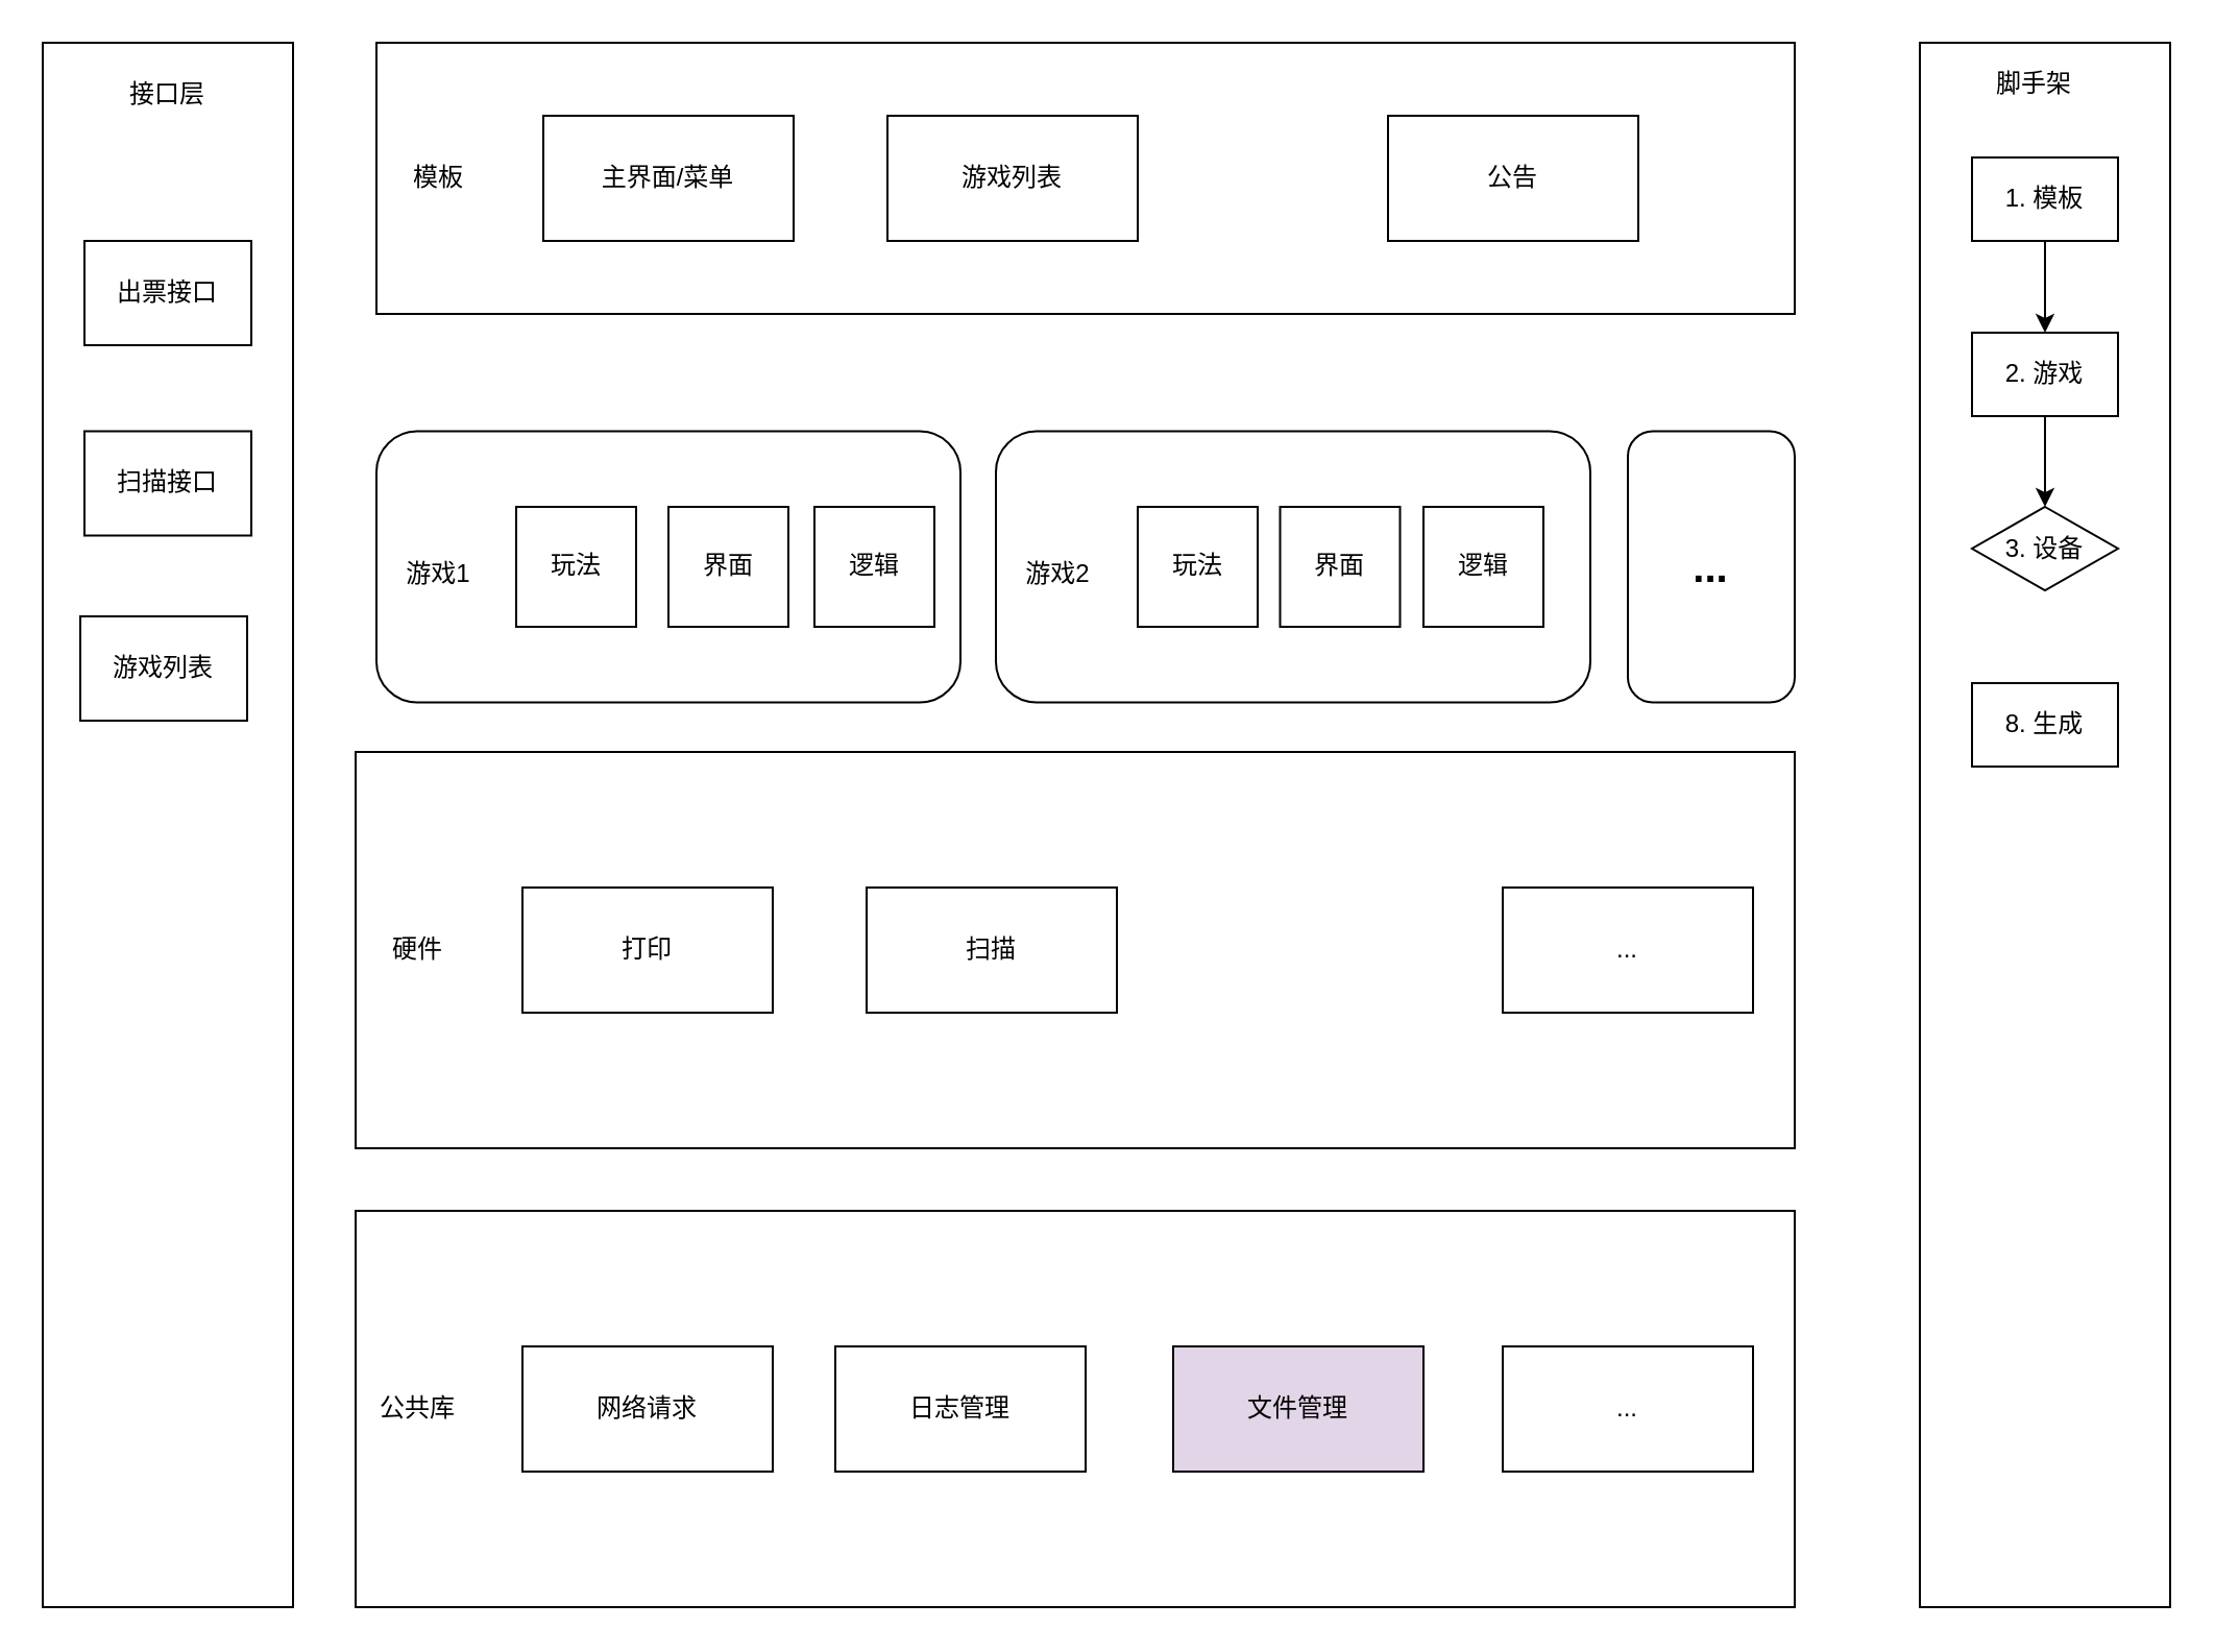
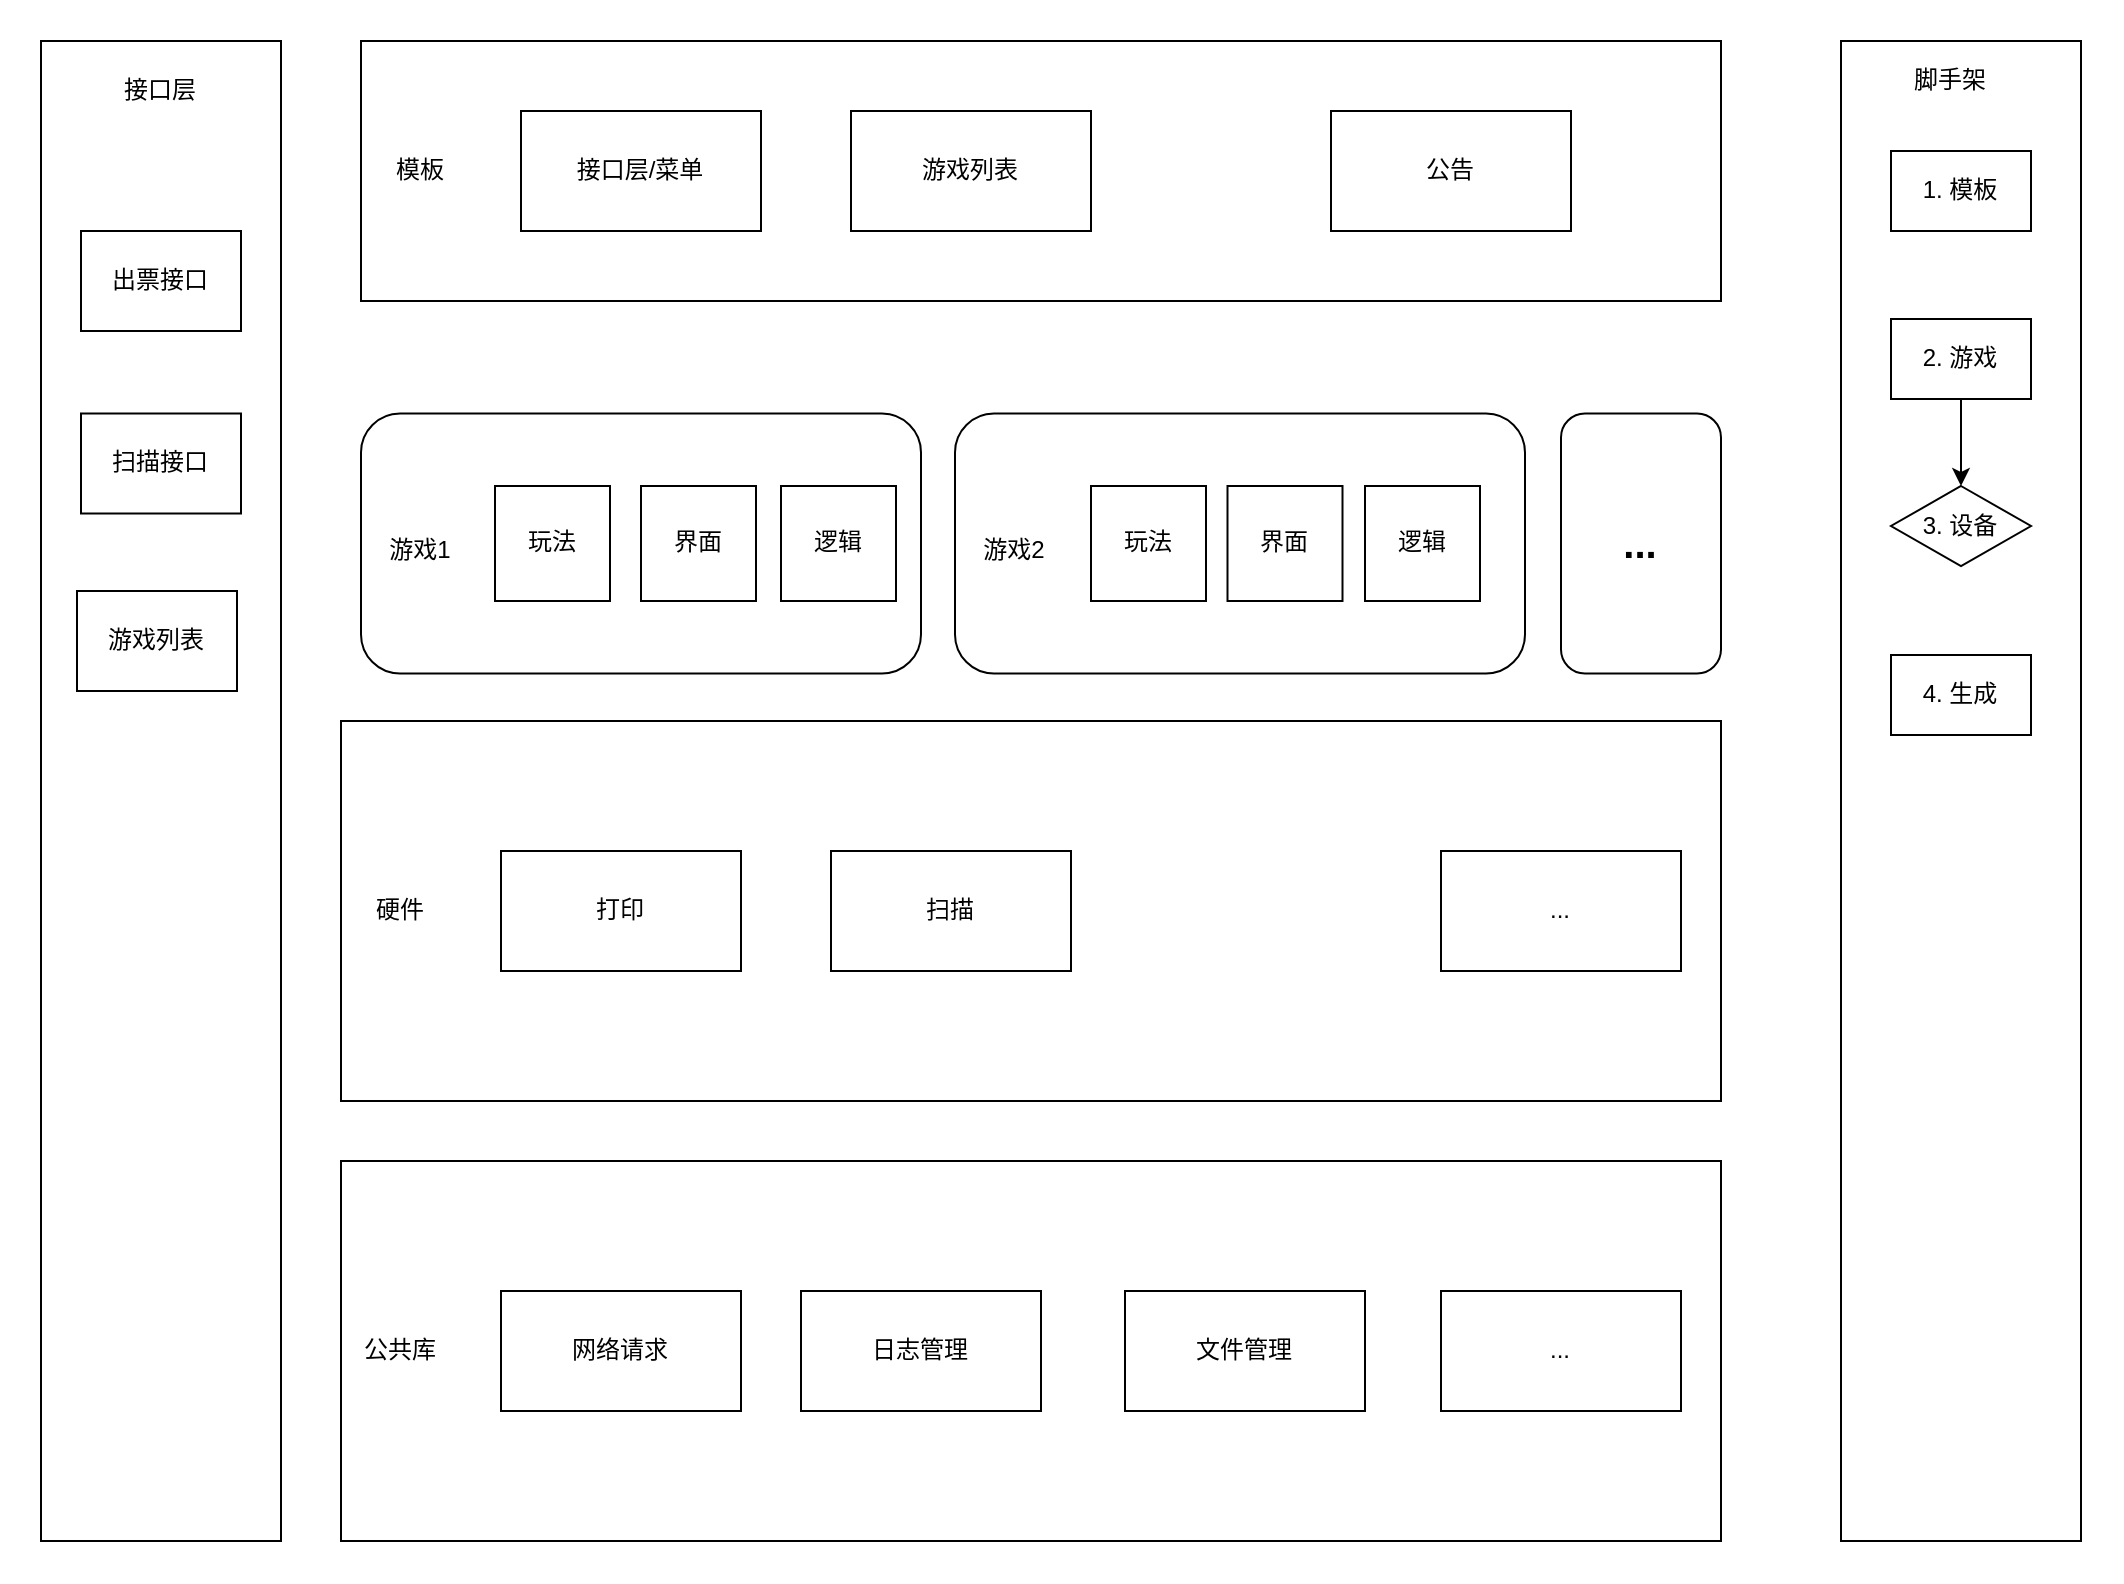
  <mxCell id="0" />
  <mxCell id="1" parent="0" />
  <mxCell id="2" value="" style="rounded=1;whiteSpace=wrap;html=1;" vertex="1" parent="1"><mxGeometry x="180" y="206.25" width="280" height="130" as="geometry" /></mxCell>
  <mxCell id="3" value="游戏1" style="text;html=1;strokeColor=none;fillColor=none;align=center;verticalAlign=middle;whiteSpace=wrap;rounded=0;" vertex="1" parent="1"><mxGeometry x="180" y="260" width="60" height="30" as="geometry" /></mxCell>
  <mxCell id="4" value="玩法" style="whiteSpace=wrap;html=1;aspect=fixed;" vertex="1" parent="1"><mxGeometry x="247" y="242.5" width="57.5" height="57.5" as="geometry" /></mxCell>
  <mxCell id="5" value="界面" style="whiteSpace=wrap;html=1;aspect=fixed;" vertex="1" parent="1"><mxGeometry x="320" y="242.5" width="57.5" height="57.5" as="geometry" /></mxCell>
  <mxCell id="6" value="" style="rounded=0;whiteSpace=wrap;html=1;" vertex="1" parent="1"><mxGeometry x="170" y="580" width="690" height="190" as="geometry" /></mxCell>
  <mxCell id="7" value="公共库" style="text;html=1;strokeColor=none;fillColor=none;align=center;verticalAlign=middle;whiteSpace=wrap;rounded=0;" vertex="1" parent="1"><mxGeometry x="170" y="660" width="60" height="30" as="geometry" /></mxCell>
  <mxCell id="8" value="网络请求" style="rounded=0;whiteSpace=wrap;html=1;" vertex="1" parent="1"><mxGeometry x="250" y="645" width="120" height="60" as="geometry" /></mxCell>
  <mxCell id="9" value="日志管理" style="rounded=0;whiteSpace=wrap;html=1;" vertex="1" parent="1"><mxGeometry x="400" y="645" width="120" height="60" as="geometry" /></mxCell>
- <mxCell id="10" value="文件管理" style="rounded=0;whiteSpace=wrap;html=1;fillColor=#e1d5e7;" vertex="1" parent="1"><mxGeometry x="562" y="645" width="120" height="60" as="geometry" /></mxCell>
+ <mxCell id="10" value="文件管理" style="rounded=0;whiteSpace=wrap;html=1;" vertex="1" parent="1"><mxGeometry x="562" y="645" width="120" height="60" as="geometry" /></mxCell>
  <mxCell id="11" value="逻辑" style="whiteSpace=wrap;html=1;aspect=fixed;" vertex="1" parent="1"><mxGeometry x="390" y="242.5" width="57.5" height="57.5" as="geometry" /></mxCell>
  <mxCell id="12" value="" style="rounded=0;whiteSpace=wrap;html=1;" vertex="1" parent="1"><mxGeometry x="20" y="20" width="120" height="750" as="geometry" /></mxCell>
  <mxCell id="13" value="接口层" style="text;html=1;strokeColor=none;fillColor=none;align=center;verticalAlign=middle;whiteSpace=wrap;rounded=0;" vertex="1" parent="1"><mxGeometry x="50" y="30" width="60" height="30" as="geometry" /></mxCell>
  <mxCell id="14" value="" style="rounded=0;whiteSpace=wrap;html=1;" vertex="1" parent="1"><mxGeometry x="170" y="360" width="690" height="190" as="geometry" /></mxCell>
  <mxCell id="15" value="硬件" style="text;html=1;strokeColor=none;fillColor=none;align=center;verticalAlign=middle;whiteSpace=wrap;rounded=0;" vertex="1" parent="1"><mxGeometry x="170" y="440" width="60" height="30" as="geometry" /></mxCell>
  <mxCell id="16" value="打印" style="rounded=0;whiteSpace=wrap;html=1;" vertex="1" parent="1"><mxGeometry x="250" y="425" width="120" height="60" as="geometry" /></mxCell>
  <mxCell id="17" value="扫描" style="rounded=0;whiteSpace=wrap;html=1;" vertex="1" parent="1"><mxGeometry x="415" y="425" width="120" height="60" as="geometry" /></mxCell>
  <mxCell id="18" value="" style="rounded=1;whiteSpace=wrap;html=1;" vertex="1" parent="1"><mxGeometry x="477" y="206.25" width="285" height="130" as="geometry" /></mxCell>
  <mxCell id="19" value="游戏2" style="text;html=1;strokeColor=none;fillColor=none;align=center;verticalAlign=middle;whiteSpace=wrap;rounded=0;" vertex="1" parent="1"><mxGeometry x="477" y="260" width="60" height="30" as="geometry" /></mxCell>
  <mxCell id="20" value="玩法" style="whiteSpace=wrap;html=1;aspect=fixed;" vertex="1" parent="1"><mxGeometry x="545" y="242.5" width="57.5" height="57.5" as="geometry" /></mxCell>
  <mxCell id="21" value="界面" style="whiteSpace=wrap;html=1;aspect=fixed;" vertex="1" parent="1"><mxGeometry x="613.25" y="242.5" width="57.5" height="57.5" as="geometry" /></mxCell>
  <mxCell id="22" value="逻辑" style="whiteSpace=wrap;html=1;aspect=fixed;" vertex="1" parent="1"><mxGeometry x="682" y="242.5" width="57.5" height="57.5" as="geometry" /></mxCell>
  <mxCell id="23" value="" style="rounded=0;whiteSpace=wrap;html=1;" vertex="1" parent="1"><mxGeometry x="180" y="20" width="680" height="130" as="geometry" /></mxCell>
  <mxCell id="24" value="模板" style="text;html=1;strokeColor=none;fillColor=none;align=center;verticalAlign=middle;whiteSpace=wrap;rounded=0;" vertex="1" parent="1"><mxGeometry x="180" y="70" width="60" height="30" as="geometry" /></mxCell>
- <mxCell id="25" value="主界面/菜单" style="rounded=0;whiteSpace=wrap;html=1;" vertex="1" parent="1"><mxGeometry x="260" y="55" width="120" height="60" as="geometry" /></mxCell>
+ <mxCell id="25" value="接口层/菜单" style="rounded=0;whiteSpace=wrap;html=1;" vertex="1" parent="1"><mxGeometry x="260" y="55" width="120" height="60" as="geometry" /></mxCell>
  <mxCell id="26" value="游戏列表" style="rounded=0;whiteSpace=wrap;html=1;" vertex="1" parent="1"><mxGeometry x="425" y="55" width="120" height="60" as="geometry" /></mxCell>
  <mxCell id="27" value="公告" style="rounded=0;whiteSpace=wrap;html=1;" vertex="1" parent="1"><mxGeometry x="665" y="55" width="120" height="60" as="geometry" /></mxCell>
  <mxCell id="28" value="" style="rounded=0;whiteSpace=wrap;html=1;" vertex="1" parent="1"><mxGeometry x="920" y="20" width="120" height="750" as="geometry" /></mxCell>
  <mxCell id="29" value="脚手架" style="text;html=1;strokeColor=none;fillColor=none;align=center;verticalAlign=middle;whiteSpace=wrap;rounded=0;" vertex="1" parent="1"><mxGeometry x="945" y="25" width="60" height="30" as="geometry" /></mxCell>
  <mxCell id="30" value="出票接口" style="rounded=0;whiteSpace=wrap;html=1;" vertex="1" parent="1"><mxGeometry x="40" y="115" width="80" height="50" as="geometry" /></mxCell>
  <mxCell id="31" value="..." style="rounded=1;whiteSpace=wrap;html=1;fontStyle=1;fontSize=20;" vertex="1" parent="1"><mxGeometry x="780" y="206.25" width="80" height="130" as="geometry" /></mxCell>
- <mxCell id="32" style="edgeStyle=orthogonalEdgeStyle;rounded=0;orthogonalLoop=1;jettySize=auto;html=1;entryX=0.5;entryY=0;entryDx=0;entryDy=0;fontSize=20;" edge="1" parent="1" source="33" target="35"><mxGeometry relative="1" as="geometry" /></mxCell>
  <mxCell id="33" value="1. 模板" style="rounded=0;whiteSpace=wrap;html=1;" vertex="1" parent="1"><mxGeometry x="945" y="75" width="70" height="40" as="geometry" /></mxCell>
  <mxCell id="34" style="edgeStyle=orthogonalEdgeStyle;rounded=0;orthogonalLoop=1;jettySize=auto;html=1;fontSize=20;" edge="1" parent="1" source="35" target="36"><mxGeometry relative="1" as="geometry" /></mxCell>
  <mxCell id="35" value="2. 游戏" style="rounded=0;whiteSpace=wrap;html=1;" vertex="1" parent="1"><mxGeometry x="945" y="159" width="70" height="40" as="geometry" /></mxCell>
  <mxCell id="36" value="3. 设备" style="rhombus;whiteSpace=wrap;html=1;" vertex="1" parent="1"><mxGeometry x="945" y="242.5" width="70" height="40" as="geometry" /></mxCell>
- <mxCell id="37" value="8. 生成" style="rounded=0;whiteSpace=wrap;html=1;" vertex="1" parent="1"><mxGeometry x="945" y="327" width="70" height="40" as="geometry" /></mxCell>
+ <mxCell id="37" value="4. 生成" style="rounded=0;whiteSpace=wrap;html=1;" vertex="1" parent="1"><mxGeometry x="945" y="327" width="70" height="40" as="geometry" /></mxCell>
  <mxCell id="38" value="扫描接口" style="rounded=0;whiteSpace=wrap;html=1;" vertex="1" parent="1"><mxGeometry x="40" y="206.25" width="80" height="50" as="geometry" /></mxCell>
  <mxCell id="39" value="游戏列表" style="rounded=0;whiteSpace=wrap;html=1;" vertex="1" parent="1"><mxGeometry x="38" y="295" width="80" height="50" as="geometry" /></mxCell>
  <mxCell id="40" value="..." style="rounded=0;whiteSpace=wrap;html=1;" vertex="1" parent="1"><mxGeometry x="720" y="425" width="120" height="60" as="geometry" /></mxCell>
  <mxCell id="41" value="..." style="rounded=0;whiteSpace=wrap;html=1;" vertex="1" parent="1"><mxGeometry x="720" y="645" width="120" height="60" as="geometry" /></mxCell>
